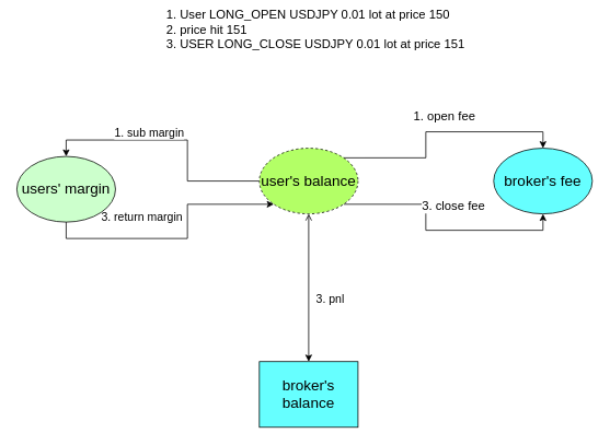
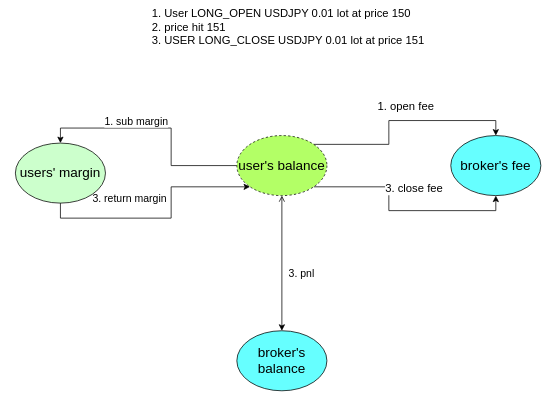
  <mxCell id="0" />
  <mxCell id="1" parent="0" />
  <mxCell id="2" style="edgeStyle=orthogonalEdgeStyle;rounded=0;orthogonalLoop=1;jettySize=auto;html=1;entryX=0.5;entryY=0;entryDx=0;entryDy=0;" edge="1" parent="1" source="8" target="11"><mxGeometry relative="1" as="geometry" /></mxCell>
  <mxCell id="3" value="1. sub margin" style="edgeLabel;html=1;align=center;verticalAlign=middle;resizable=0;points=[];fontSize=14;" vertex="1" connectable="0" parent="2"><mxGeometry x="-0.167" y="2" relative="1" as="geometry"><mxPoint x="-45" y="-20" as="offset" /></mxGeometry></mxCell>
  <mxCell id="4" style="edgeStyle=orthogonalEdgeStyle;rounded=0;orthogonalLoop=1;jettySize=auto;html=1;exitX=1;exitY=1;exitDx=0;exitDy=0;entryX=0.5;entryY=1;entryDx=0;entryDy=0;" edge="1" parent="1" source="8" target="12"><mxGeometry relative="1" as="geometry" /></mxCell>
  <mxCell id="5" value="1. open fee" style="edgeLabel;html=1;align=center;verticalAlign=middle;resizable=0;points=[];fontSize=15;" vertex="1" connectable="0" parent="4"><mxGeometry x="0.152" y="-5" relative="1" as="geometry"><mxPoint x="-16" y="-145" as="offset" /></mxGeometry></mxCell>
  <mxCell id="6" style="edgeStyle=orthogonalEdgeStyle;rounded=0;orthogonalLoop=1;jettySize=auto;html=1;exitX=1;exitY=0;exitDx=0;exitDy=0;entryX=0.5;entryY=0;entryDx=0;entryDy=0;" edge="1" parent="1" source="8" target="12"><mxGeometry relative="1" as="geometry"><mxPoint x="663" y="192" as="targetPoint" /></mxGeometry></mxCell>
  <mxCell id="7" value="3. close fee" style="edgeLabel;html=1;align=center;verticalAlign=middle;resizable=0;points=[];fontSize=15;" vertex="1" connectable="0" parent="6"><mxGeometry x="-0.114" y="2" relative="1" as="geometry"><mxPoint x="35" y="88" as="offset" /></mxGeometry></mxCell>
  <mxCell id="8" value="user's balance" style="ellipse;whiteSpace=wrap;html=1;fontSize=18;fillColor=#B3FF66;dashed=1;" vertex="1" parent="1"><mxGeometry x="315" y="180" width="120" height="80" as="geometry" /></mxCell>
  <mxCell id="9" style="edgeStyle=orthogonalEdgeStyle;rounded=0;orthogonalLoop=1;jettySize=auto;html=1;exitX=0.5;exitY=1;exitDx=0;exitDy=0;entryX=0;entryY=1;entryDx=0;entryDy=0;" edge="1" parent="1" source="11" target="8"><mxGeometry relative="1" as="geometry" /></mxCell>
  <mxCell id="10" value="3. return margin" style="edgeLabel;html=1;align=center;verticalAlign=middle;resizable=0;points=[];fontSize=14;" vertex="1" connectable="0" parent="9"><mxGeometry x="0.021" y="4" relative="1" as="geometry"><mxPoint x="-49" y="-23" as="offset" /></mxGeometry></mxCell>
  <mxCell id="11" value="users' margin" style="ellipse;whiteSpace=wrap;html=1;fontSize=18;fillColor=#CCFFCC;" vertex="1" parent="1"><mxGeometry x="20" y="190" width="120" height="80" as="geometry" /></mxCell>
  <mxCell id="12" value="broker's fee" style="ellipse;whiteSpace=wrap;html=1;fontSize=18;fillColor=#66FFFF;" vertex="1" parent="1"><mxGeometry x="600" y="180" width="120" height="80" as="geometry" /></mxCell>
- <mxCell id="13" value="broker's balance" style="whiteSpace=wrap;html=1;fontSize=18;fillColor=#66FFFF;rounded=0;" vertex="1" parent="1"><mxGeometry x="315" y="440" width="120" height="80" as="geometry" /></mxCell>
+ <mxCell id="13" value="broker's balance" style="ellipse;whiteSpace=wrap;html=1;fontSize=18;fillColor=#66FFFF;" vertex="1" parent="1"><mxGeometry x="315" y="440" width="120" height="80" as="geometry" /></mxCell>
  <mxCell id="14" value="1. User LONG_OPEN USDJPY 0.01 lot at price 150&lt;div&gt;2. price hit 151&lt;/div&gt;&lt;div&gt;3. USER LONG_CLOSE USDJPY 0.01 lot at price 151&lt;/div&gt;" style="text;html=1;align=left;verticalAlign=middle;whiteSpace=wrap;rounded=0;fontSize=15;" vertex="1" parent="1"><mxGeometry x="200" y="20" width="400" height="30" as="geometry" /></mxCell>
  <mxCell id="15" value="" style="endArrow=open;startArrow=classic;html=1;rounded=0;entryX=0.5;entryY=1;entryDx=0;entryDy=0;exitX=0.5;exitY=0;exitDx=0;exitDy=0;" edge="1" parent="1" source="13" target="8"><mxGeometry width="50" height="50" relative="1" as="geometry"><mxPoint x="290" y="350" as="sourcePoint" /><mxPoint x="340" y="300" as="targetPoint" /></mxGeometry></mxCell>
  <mxCell id="16" value="3. pnl" style="edgeLabel;html=1;align=center;verticalAlign=middle;resizable=0;points=[];fontSize=14;" vertex="1" connectable="0" parent="15"><mxGeometry x="-0.144" y="-2" relative="1" as="geometry"><mxPoint x="23" as="offset" /></mxGeometry></mxCell>
